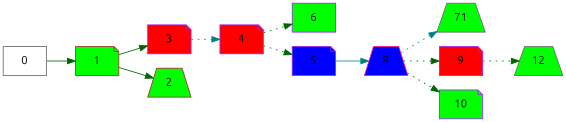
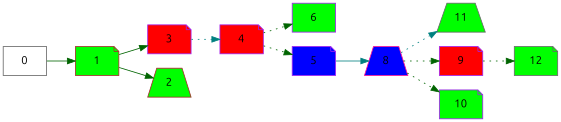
  digraph {
    fontname=Ubuntu
    rankdir=LR
    node [color=purple fillcolor=green fontname=Ubuntu shape=note style=filled]
    edge [color=darkgreen fontname=Ubuntu style=dotted]
    0 [color=gray40 fillcolor=white shape=box]
    1 [color=brown]
    3 [fillcolor=red]
    2 [color=brown shape=trapezium]
    4 [fillcolor=red]
    6 [shape=box]
    5 [fillcolor=blue]
    8 [color=deeppink fillcolor=blue shape=trapezium]
-   11 [color=gray40 shape=trapezium label=71]
+   11 [color=gray40 shape=trapezium]
    9 [fillcolor=red]
    10
-   12 [color=gray40 shape=trapezium]
+   12 [color=gray40]
    0 -> 1 [style=solid]
    1 -> 3 [style=solid]
    1 -> 2 [style=solid]
    3 -> 4 [color=teal]
    4 -> 6
    4 -> 5
    5 -> 8 [color=teal style=solid]
    8 -> 11 [color=teal]
    8 -> 9
    8 -> 10
    9 -> 12
  }
